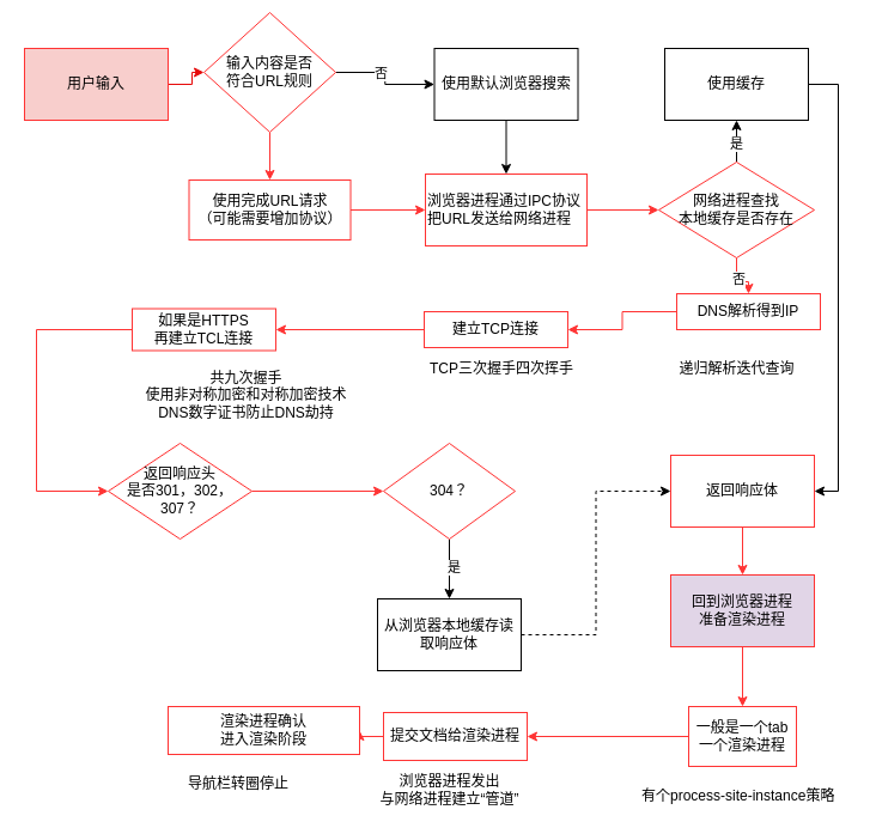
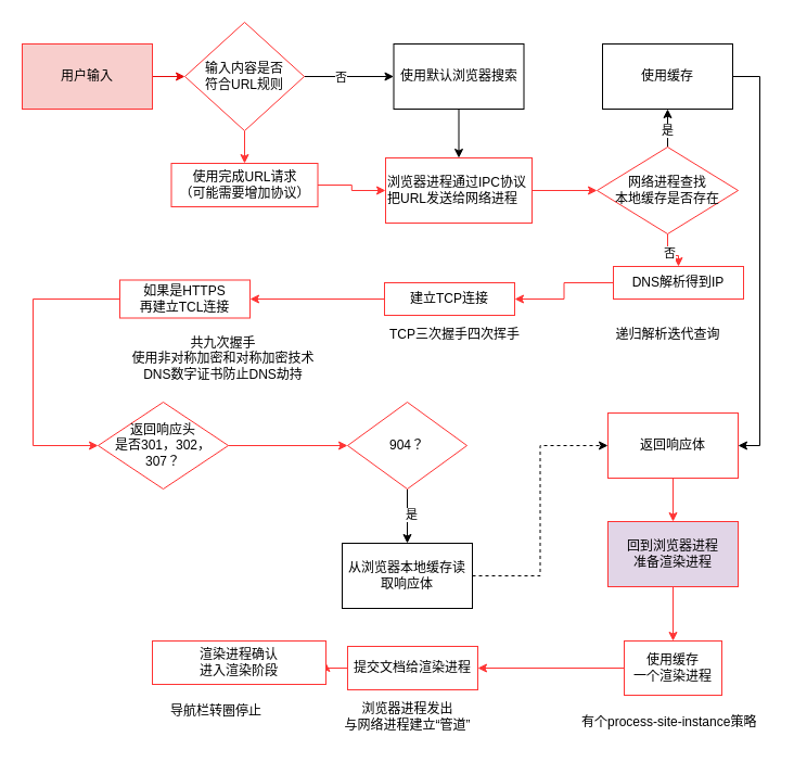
  <mxCell id="0" />
  <mxCell id="1" parent="0" />
  <mxCell id="2" style="edgeStyle=orthogonalEdgeStyle;rounded=0;orthogonalLoop=1;jettySize=auto;html=1;strokeColor=#e60a0a;" edge="1" parent="1" source="3" target="7"><mxGeometry relative="1" as="geometry"><mxPoint x="200" y="70" as="targetPoint" /></mxGeometry></mxCell>
  <mxCell id="3" value="用户输入" style="rounded=0;whiteSpace=wrap;html=1;strokeColor=#FF3333;fillColor=#f8cecc;" vertex="1" parent="1"><mxGeometry x="20" y="40" width="120" height="60" as="geometry" /></mxCell>
  <mxCell id="4" value="" style="edgeStyle=orthogonalEdgeStyle;rounded=0;orthogonalLoop=1;jettySize=auto;html=1;" edge="1" parent="1" source="7" target="9"><mxGeometry relative="1" as="geometry" /></mxCell>
  <mxCell id="5" value="否" style="edgeLabel;html=1;align=center;verticalAlign=middle;resizable=0;points=[];" vertex="1" connectable="0" parent="4"><mxGeometry x="-0.209" relative="1" as="geometry"><mxPoint as="offset" /></mxGeometry></mxCell>
  <mxCell id="6" style="edgeStyle=orthogonalEdgeStyle;rounded=0;orthogonalLoop=1;jettySize=auto;html=1;strokeColor=#FF3333;" edge="1" parent="1" source="7" target="11"><mxGeometry relative="1" as="geometry"><mxPoint x="225" y="180" as="targetPoint" /></mxGeometry></mxCell>
- <mxCell id="7" value="输入内容是否&lt;br&gt;符合URL规则" style="rhombus;whiteSpace=wrap;html=1;strokeColor=#FF3333;" vertex="1" parent="1"><mxGeometry x="170" y="10" width="110" height="100" as="geometry" /></mxCell>
+ <mxCell id="7" value="输入内容是否&lt;br&gt;符合URL规则" style="rhombus;whiteSpace=wrap;html=1;strokeColor=#FF3333;" vertex="1" parent="1"><mxGeometry x="170" y="20" width="110" height="100" as="geometry" /></mxCell>
  <mxCell id="8" value="" style="edgeStyle=orthogonalEdgeStyle;rounded=0;orthogonalLoop=1;jettySize=auto;html=1;" edge="1" parent="1" source="9" target="13"><mxGeometry relative="1" as="geometry" /></mxCell>
  <mxCell id="9" value="使用默认浏览器搜索" style="whiteSpace=wrap;html=1;" vertex="1" parent="1"><mxGeometry x="362.5" y="40" width="120" height="60" as="geometry" /></mxCell>
  <mxCell id="10" value="" style="edgeStyle=orthogonalEdgeStyle;rounded=0;orthogonalLoop=1;jettySize=auto;html=1;strokeColor=#FF3333;" edge="1" parent="1" source="11" target="13"><mxGeometry relative="1" as="geometry" /></mxCell>
- <mxCell id="11" value="使用完成URL请求&lt;br&gt;（可能需要增加协议）" style="rounded=0;whiteSpace=wrap;html=1;strokeColor=#FF3333;" vertex="1" parent="1"><mxGeometry x="157.5" y="150" width="135" height="50" as="geometry" /></mxCell>
+ <mxCell id="11" value="使用完成URL请求&lt;br&gt;（可能需要增加协议）" style="rounded=0;whiteSpace=wrap;html=1;strokeColor=#FF3333;" vertex="1" parent="1"><mxGeometry x="157.5" y="150" width="135" height="40" as="geometry" /></mxCell>
  <mxCell id="12" style="edgeStyle=orthogonalEdgeStyle;rounded=0;orthogonalLoop=1;jettySize=auto;html=1;entryX=0;entryY=0.5;entryDx=0;entryDy=0;strokeColor=#FF3333;" edge="1" parent="1" source="13" target="18"><mxGeometry relative="1" as="geometry" /></mxCell>
  <mxCell id="13" value="浏览器进程通过IPC协议&lt;br&gt;把URL发送给网络进程" style="whiteSpace=wrap;html=1;rounded=0;align=left;strokeColor=#FF3333;" vertex="1" parent="1"><mxGeometry x="355" y="145" width="135" height="60" as="geometry" /></mxCell>
  <mxCell id="14" value="" style="edgeStyle=orthogonalEdgeStyle;rounded=0;orthogonalLoop=1;jettySize=auto;html=1;" edge="1" parent="1" source="18" target="20"><mxGeometry relative="1" as="geometry" /></mxCell>
  <mxCell id="15" value="是" style="edgeLabel;html=1;align=center;verticalAlign=middle;resizable=0;points=[];" vertex="1" connectable="0" parent="14"><mxGeometry x="0.15" y="1" relative="1" as="geometry"><mxPoint as="offset" /></mxGeometry></mxCell>
  <mxCell id="16" value="" style="edgeStyle=orthogonalEdgeStyle;rounded=0;orthogonalLoop=1;jettySize=auto;html=1;fontColor=#FF3333;strokeColor=#FF3333;" edge="1" parent="1" source="18" target="22"><mxGeometry relative="1" as="geometry" /></mxCell>
  <mxCell id="17" value="否" style="edgeLabel;html=1;align=center;verticalAlign=middle;resizable=0;points=[];" vertex="1" connectable="0" parent="16"><mxGeometry x="-0.15" y="1" relative="1" as="geometry"><mxPoint as="offset" /></mxGeometry></mxCell>
  <mxCell id="18" value="网络进程查找&lt;br&gt;本地缓存是否存在" style="rhombus;whiteSpace=wrap;html=1;align=center;rounded=0;strokeColor=#FF3333;" vertex="1" parent="1"><mxGeometry x="550" y="135" width="130" height="80" as="geometry" /></mxCell>
  <mxCell id="19" value="" style="edgeStyle=orthogonalEdgeStyle;rounded=0;orthogonalLoop=1;jettySize=auto;html=1;entryX=1;entryY=0.5;entryDx=0;entryDy=0;exitX=1;exitY=0.5;exitDx=0;exitDy=0;" edge="1" parent="1" source="20" target="33"><mxGeometry relative="1" as="geometry"><mxPoint x="755" y="70" as="targetPoint" /></mxGeometry></mxCell>
  <mxCell id="20" value="使用缓存" style="whiteSpace=wrap;html=1;rounded=0;" vertex="1" parent="1"><mxGeometry x="555" y="40" width="120" height="60" as="geometry" /></mxCell>
  <mxCell id="21" value="" style="edgeStyle=orthogonalEdgeStyle;rounded=0;orthogonalLoop=1;jettySize=auto;html=1;strokeColor=#FF3333;" edge="1" parent="1" source="22" target="24"><mxGeometry relative="1" as="geometry" /></mxCell>
  <mxCell id="22" value="DNS解析得到IP" style="whiteSpace=wrap;html=1;rounded=0;strokeColor=#FF3333;" vertex="1" parent="1"><mxGeometry x="565" y="245" width="120" height="30" as="geometry" /></mxCell>
  <mxCell id="23" value="" style="edgeStyle=orthogonalEdgeStyle;rounded=0;orthogonalLoop=1;jettySize=auto;html=1;strokeColor=#FF3333;" edge="1" parent="1" source="24" target="45"><mxGeometry relative="1" as="geometry" /></mxCell>
  <mxCell id="24" value="建立TCP连接" style="whiteSpace=wrap;html=1;rounded=0;strokeColor=#FF3333;" vertex="1" parent="1"><mxGeometry x="354" y="260" width="120" height="30" as="geometry" /></mxCell>
  <mxCell id="25" value="" style="edgeStyle=orthogonalEdgeStyle;rounded=0;orthogonalLoop=1;jettySize=auto;html=1;strokeColor=#FF3333;" edge="1" parent="1" source="26" target="29"><mxGeometry relative="1" as="geometry" /></mxCell>
  <mxCell id="26" value="返回响应头&lt;br&gt;是否301，302，307？" style="rhombus;whiteSpace=wrap;html=1;rounded=0;strokeColor=#FF3333;" vertex="1" parent="1"><mxGeometry x="90" y="370" width="120" height="80" as="geometry" /></mxCell>
  <mxCell id="27" value="" style="edgeStyle=orthogonalEdgeStyle;rounded=0;orthogonalLoop=1;jettySize=auto;html=1;" edge="1" parent="1" source="29" target="31"><mxGeometry relative="1" as="geometry" /></mxCell>
  <mxCell id="28" value="是" style="edgeLabel;html=1;align=center;verticalAlign=middle;resizable=0;points=[];" vertex="1" connectable="0" parent="27"><mxGeometry x="-0.075" y="3" relative="1" as="geometry"><mxPoint as="offset" /></mxGeometry></mxCell>
- <mxCell id="29" value="304？" style="rhombus;whiteSpace=wrap;html=1;rounded=0;strokeColor=#FF3333;" vertex="1" parent="1"><mxGeometry x="320" y="370" width="110" height="80" as="geometry" /></mxCell>
+ <mxCell id="29" value="904？" style="rhombus;whiteSpace=wrap;html=1;rounded=0;strokeColor=#FF3333;" vertex="1" parent="1"><mxGeometry x="320" y="370" width="110" height="80" as="geometry" /></mxCell>
  <mxCell id="30" style="edgeStyle=orthogonalEdgeStyle;rounded=0;orthogonalLoop=1;jettySize=auto;html=1;entryX=0;entryY=0.5;entryDx=0;entryDy=0;dashed=1;" edge="1" parent="1" source="31" target="33"><mxGeometry relative="1" as="geometry" /></mxCell>
  <mxCell id="31" value="从浏览器本地缓存读取响应体" style="whiteSpace=wrap;html=1;rounded=0;" vertex="1" parent="1"><mxGeometry x="315" y="500" width="120" height="60" as="geometry" /></mxCell>
  <mxCell id="32" value="" style="edgeStyle=orthogonalEdgeStyle;rounded=0;orthogonalLoop=1;jettySize=auto;html=1;strokeColor=#FF3333;" edge="1" parent="1" source="33" target="42"><mxGeometry relative="1" as="geometry" /></mxCell>
  <mxCell id="33" value="返回响应体" style="whiteSpace=wrap;html=1;rounded=0;strokeColor=#FF3333;" vertex="1" parent="1"><mxGeometry x="560" y="380" width="120" height="60" as="geometry" /></mxCell>
  <mxCell id="34" value="" style="edgeStyle=orthogonalEdgeStyle;rounded=0;orthogonalLoop=1;jettySize=auto;html=1;strokeColor=#FF3333;" edge="1" parent="1" source="35" target="39"><mxGeometry relative="1" as="geometry" /></mxCell>
- <mxCell id="35" value="一般是一个tab&lt;br&gt;一个渲染进程" style="whiteSpace=wrap;html=1;rounded=0;strokeColor=#FF3333;" vertex="1" parent="1"><mxGeometry x="575" y="590" width="90" height="50" as="geometry" /></mxCell>
+ <mxCell id="35" value="使用缓存&lt;br&gt;一个渲染进程" style="whiteSpace=wrap;html=1;rounded=0;strokeColor=#FF3333;" vertex="1" parent="1"><mxGeometry x="575" y="590" width="90" height="50" as="geometry" /></mxCell>
  <mxCell id="36" value="有个process-site-instance策略" style="text;strokeColor=none;fillColor=none;align=left;verticalAlign=middle;spacingLeft=4;spacingRight=4;overflow=hidden;points=[[0,0.5],[1,0.5]];portConstraint=eastwest;rotatable=0;whiteSpace=wrap;html=1;" vertex="1" parent="1"><mxGeometry x="530" y="650" width="180" height="30" as="geometry" /></mxCell>
  <mxCell id="37" value="递归解析迭代查询" style="text;html=1;strokeColor=none;fillColor=none;align=center;verticalAlign=middle;whiteSpace=wrap;rounded=0;" vertex="1" parent="1"><mxGeometry x="557.5" y="292.5" width="115" height="30" as="geometry" /></mxCell>
  <mxCell id="38" value="" style="edgeStyle=orthogonalEdgeStyle;rounded=0;orthogonalLoop=1;jettySize=auto;html=1;strokeColor=#FF3333;" edge="1" parent="1" source="39" target="43"><mxGeometry relative="1" as="geometry" /></mxCell>
  <mxCell id="39" value="提交文档给渲染进程" style="whiteSpace=wrap;html=1;rounded=0;strokeColor=#FF3333;" vertex="1" parent="1"><mxGeometry x="320" y="595" width="120" height="40" as="geometry" /></mxCell>
  <mxCell id="40" value="浏览器进程发出&lt;br&gt;与网络进程建立“管道”" style="text;strokeColor=none;fillColor=none;align=center;verticalAlign=middle;spacingLeft=4;spacingRight=4;overflow=hidden;points=[[0,0.5],[1,0.5]];portConstraint=eastwest;rotatable=0;whiteSpace=wrap;html=1;" vertex="1" parent="1"><mxGeometry x="303.75" y="640" width="142.5" height="40" as="geometry" /></mxCell>
  <mxCell id="41" value="" style="edgeStyle=orthogonalEdgeStyle;rounded=0;orthogonalLoop=1;jettySize=auto;html=1;strokeColor=#FF3333;" edge="1" parent="1" source="42" target="35"><mxGeometry relative="1" as="geometry" /></mxCell>
  <mxCell id="42" value="回到浏览器进程&lt;br&gt;准备渲染进程" style="rounded=0;whiteSpace=wrap;html=1;strokeColor=#FF3333;fillColor=#e1d5e7;" vertex="1" parent="1"><mxGeometry x="560" y="480" width="120" height="60" as="geometry" /></mxCell>
  <mxCell id="43" value="渲染进程确认&lt;br&gt;进入渲染阶段" style="whiteSpace=wrap;html=1;rounded=0;strokeColor=#FF3333;" vertex="1" parent="1"><mxGeometry x="140" y="590" width="160" height="40" as="geometry" /></mxCell>
  <mxCell id="44" value="导航栏转圈停止" style="text;strokeColor=none;fillColor=none;align=left;verticalAlign=middle;spacingLeft=4;spacingRight=4;overflow=hidden;points=[[0,0.5],[1,0.5]];portConstraint=eastwest;rotatable=0;whiteSpace=wrap;html=1;" vertex="1" parent="1"><mxGeometry x="151" y="640" width="98" height="30" as="geometry" /></mxCell>
  <mxCell id="45" value="如果是HTTPS&lt;br&gt;再建立TCL连接" style="rounded=0;whiteSpace=wrap;html=1;strokeColor=#FF3333;" vertex="1" parent="1"><mxGeometry x="110" y="257.5" width="120" height="35" as="geometry" /></mxCell>
  <mxCell id="46" value="TCP三次握手四次挥手" style="text;html=1;strokeColor=none;fillColor=none;align=center;verticalAlign=middle;whiteSpace=wrap;rounded=0;" vertex="1" parent="1"><mxGeometry x="356.75" y="292.5" width="124" height="30" as="geometry" /></mxCell>
  <mxCell id="47" value="共九次握手&lt;br&gt;使用非对称加密和对称加密技术&lt;br&gt;DNS数字证书防止DNS劫持" style="text;html=1;align=center;verticalAlign=middle;resizable=0;points=[];autosize=1;strokeColor=none;fillColor=none;" vertex="1" parent="1"><mxGeometry x="110" y="300" width="190" height="60" as="geometry" /></mxCell>
  <mxCell id="48" value="" style="endArrow=classic;html=1;rounded=0;entryX=0;entryY=0.5;entryDx=0;entryDy=0;exitX=0;exitY=0.5;exitDx=0;exitDy=0;strokeColor=#FF3333;" edge="1" parent="1" source="45" target="26"><mxGeometry width="50" height="50" relative="1" as="geometry"><mxPoint x="10" y="390" as="sourcePoint" /><mxPoint x="60" y="340" as="targetPoint" /><Array as="points"><mxPoint x="30" y="275" /><mxPoint x="30" y="410" /></Array></mxGeometry></mxCell>
